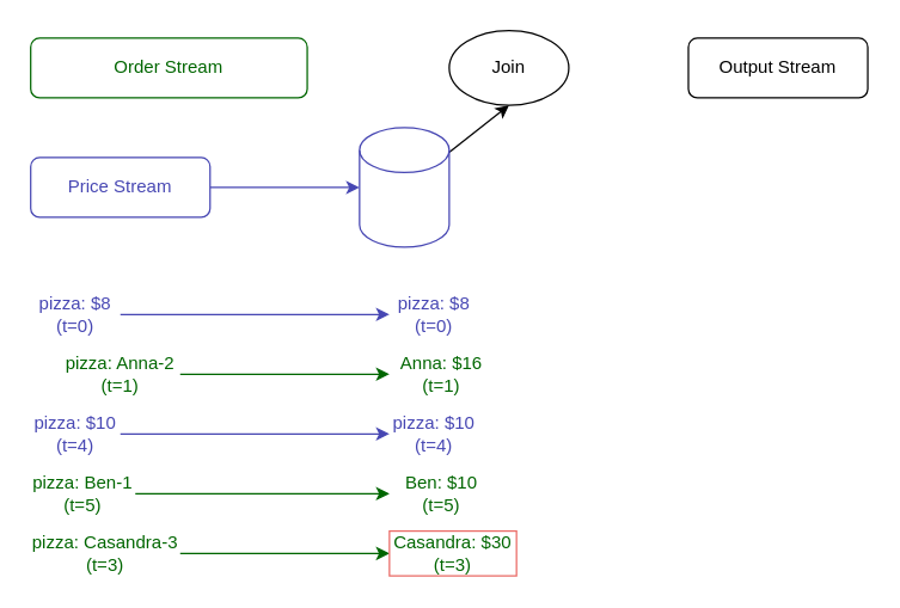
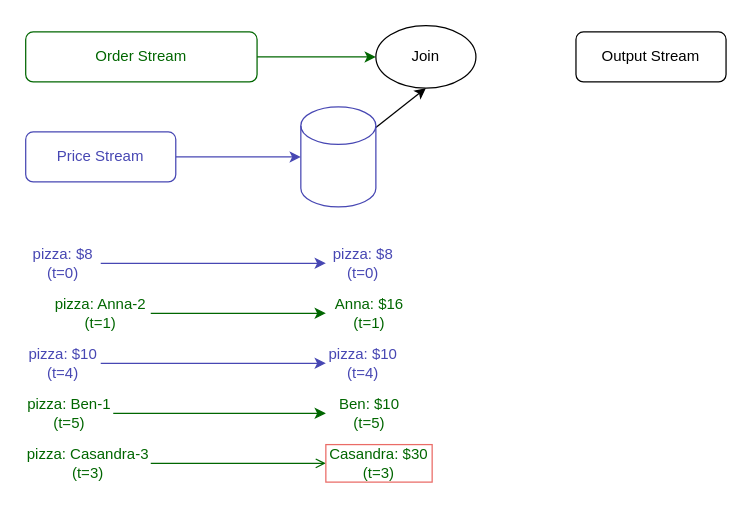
  <mxCell id="0" />
  <mxCell id="1" parent="0" />
+ <mxCell id="2" style="edgeStyle=orthogonalEdgeStyle;rounded=0;orthogonalLoop=1;jettySize=auto;html=1;entryX=0;entryY=0.5;entryDx=0;entryDy=0;strokeColor=#006600;" parent="1" source="3" target="4" edge="1"><mxGeometry relative="1" as="geometry" /></mxCell>
  <mxCell id="3" value="&lt;div&gt;Order Stream&lt;/div&gt;" style="rounded=1;whiteSpace=wrap;html=1;strokeColor=#006600;fontColor=#006600;" parent="1" vertex="1"><mxGeometry x="20" y="25" width="185" height="40" as="geometry" /></mxCell>
  <mxCell id="4" value="Join" style="ellipse;whiteSpace=wrap;html=1;" parent="1" vertex="1"><mxGeometry x="300" y="20" width="80" height="50" as="geometry" /></mxCell>
  <mxCell id="5" value="Output Stream" style="rounded=1;whiteSpace=wrap;html=1;" parent="1" vertex="1"><mxGeometry x="460" y="25" width="120" height="40" as="geometry" /></mxCell>
  <mxCell id="6" style="edgeStyle=orthogonalEdgeStyle;rounded=0;orthogonalLoop=1;jettySize=auto;html=1;strokeColor=#4747B3;" parent="1" source="7" target="9" edge="1"><mxGeometry relative="1" as="geometry" /></mxCell>
  <mxCell id="7" value="Price Stream" style="rounded=1;whiteSpace=wrap;html=1;strokeColor=#4747B3;fontColor=#4747B3;" parent="1" vertex="1"><mxGeometry x="20" y="105" width="120" height="40" as="geometry" /></mxCell>
  <mxCell id="8" style="rounded=0;orthogonalLoop=1;jettySize=auto;html=1;entryX=0.5;entryY=1;entryDx=0;entryDy=0;" parent="1" source="9" target="4" edge="1"><mxGeometry relative="1" as="geometry"><mxPoint x="340" y="75" as="targetPoint" /></mxGeometry></mxCell>
  <mxCell id="9" value="" style="shape=cylinder3;whiteSpace=wrap;html=1;boundedLbl=1;backgroundOutline=1;size=15;strokeColor=#4747B3;" parent="1" vertex="1"><mxGeometry x="240" y="85" width="60" height="80" as="geometry" /></mxCell>
  <mxCell id="10" style="edgeStyle=orthogonalEdgeStyle;rounded=0;orthogonalLoop=1;jettySize=auto;html=1;entryX=0;entryY=0.5;entryDx=0;entryDy=0;fontColor=#4747B3;strokeColor=#4747B3;" parent="1" source="11" target="12" edge="1"><mxGeometry relative="1" as="geometry" /></mxCell>
  <mxCell id="11" value="pizza: $8&lt;div&gt;(t=0)&lt;/div&gt;" style="text;html=1;align=center;verticalAlign=middle;whiteSpace=wrap;rounded=0;fontColor=#4747B3;" parent="1" vertex="1"><mxGeometry x="20" y="195" width="60" height="30" as="geometry" /></mxCell>
  <mxCell id="12" value="pizza: $8&lt;div&gt;(t=0)&lt;/div&gt;" style="text;html=1;align=center;verticalAlign=middle;whiteSpace=wrap;rounded=0;fontColor=#4747B3;" parent="1" vertex="1"><mxGeometry x="260" y="195" width="60" height="30" as="geometry" /></mxCell>
  <mxCell id="13" style="edgeStyle=orthogonalEdgeStyle;rounded=0;orthogonalLoop=1;jettySize=auto;html=1;entryX=0;entryY=0.5;entryDx=0;entryDy=0;fontColor=#006600;strokeColor=#006600;" parent="1" source="14" target="15" edge="1"><mxGeometry relative="1" as="geometry" /></mxCell>
  <mxCell id="14" value="pizza: Anna-2&lt;div&gt;(t=1)&lt;/div&gt;" style="text;html=1;align=center;verticalAlign=middle;whiteSpace=wrap;rounded=0;fontColor=#006600;" parent="1" vertex="1"><mxGeometry x="40" y="235" width="80" height="30" as="geometry" /></mxCell>
  <mxCell id="15" value="Anna: $16&lt;div&gt;(t=1)&lt;/div&gt;" style="text;html=1;align=center;verticalAlign=middle;whiteSpace=wrap;rounded=0;fontColor=#006600;" parent="1" vertex="1"><mxGeometry x="260" y="235" width="70" height="30" as="geometry" /></mxCell>
  <mxCell id="16" style="edgeStyle=orthogonalEdgeStyle;rounded=0;orthogonalLoop=1;jettySize=auto;html=1;entryX=0;entryY=0.5;entryDx=0;entryDy=0;fontColor=#4747B3;strokeColor=#4747B3;" parent="1" source="17" target="18" edge="1"><mxGeometry relative="1" as="geometry" /></mxCell>
  <mxCell id="17" value="pizza: $10&lt;div&gt;(t=4)&lt;/div&gt;" style="text;html=1;align=center;verticalAlign=middle;whiteSpace=wrap;rounded=0;fontColor=#4747B3;" parent="1" vertex="1"><mxGeometry x="20" y="275" width="60" height="30" as="geometry" /></mxCell>
  <mxCell id="18" value="pizza: $10&lt;div&gt;(t=4)&lt;/div&gt;" style="text;html=1;align=center;verticalAlign=middle;whiteSpace=wrap;rounded=0;fontColor=#4747B3;" parent="1" vertex="1"><mxGeometry x="260" y="275" width="60" height="30" as="geometry" /></mxCell>
  <mxCell id="19" style="edgeStyle=orthogonalEdgeStyle;rounded=0;orthogonalLoop=1;jettySize=auto;html=1;entryX=0;entryY=0.5;entryDx=0;entryDy=0;fontColor=#006600;strokeColor=#006600;" parent="1" source="20" target="21" edge="1"><mxGeometry relative="1" as="geometry" /></mxCell>
  <mxCell id="20" value="pizza: Ben-1&lt;div&gt;(t=5)&lt;/div&gt;" style="text;html=1;align=center;verticalAlign=middle;whiteSpace=wrap;rounded=0;fontColor=#006600;" parent="1" vertex="1"><mxGeometry x="20" y="315" width="70" height="30" as="geometry" /></mxCell>
  <mxCell id="21" value="Ben: $10&lt;div&gt;(t=5)&lt;/div&gt;" style="text;html=1;align=center;verticalAlign=middle;whiteSpace=wrap;rounded=0;fontColor=#006600;" parent="1" vertex="1"><mxGeometry x="260" y="315" width="70" height="30" as="geometry" /></mxCell>
- <mxCell id="22" style="edgeStyle=orthogonalEdgeStyle;rounded=0;orthogonalLoop=1;jettySize=auto;html=1;entryX=0;entryY=0.5;entryDx=0;entryDy=0;fontColor=#006600;strokeColor=#006600;" parent="1" source="23" target="24" edge="1"><mxGeometry relative="1" as="geometry" /></mxCell>
+ <mxCell id="22" style="edgeStyle=orthogonalEdgeStyle;rounded=0;orthogonalLoop=1;jettySize=auto;html=1;entryX=0;entryY=0.5;entryDx=0;entryDy=0;fontColor=#006600;strokeColor=#006600;endArrow=open;" parent="1" source="23" target="24" edge="1"><mxGeometry relative="1" as="geometry" /></mxCell>
  <mxCell id="23" value="pizza: Casandra-3&lt;div&gt;(t=3)&lt;/div&gt;" style="text;html=1;align=center;verticalAlign=middle;whiteSpace=wrap;rounded=0;fontColor=#006600;" parent="1" vertex="1"><mxGeometry x="20" y="355" width="100" height="30" as="geometry" /></mxCell>
  <mxCell id="24" value="Casandra: $30&lt;div&gt;(t=3)&lt;/div&gt;" style="text;html=1;align=center;verticalAlign=middle;whiteSpace=wrap;rounded=0;fontColor=#006600;strokeColor=#EA6B66;" parent="1" vertex="1"><mxGeometry x="260" y="355" width="85" height="30" as="geometry" /></mxCell>
